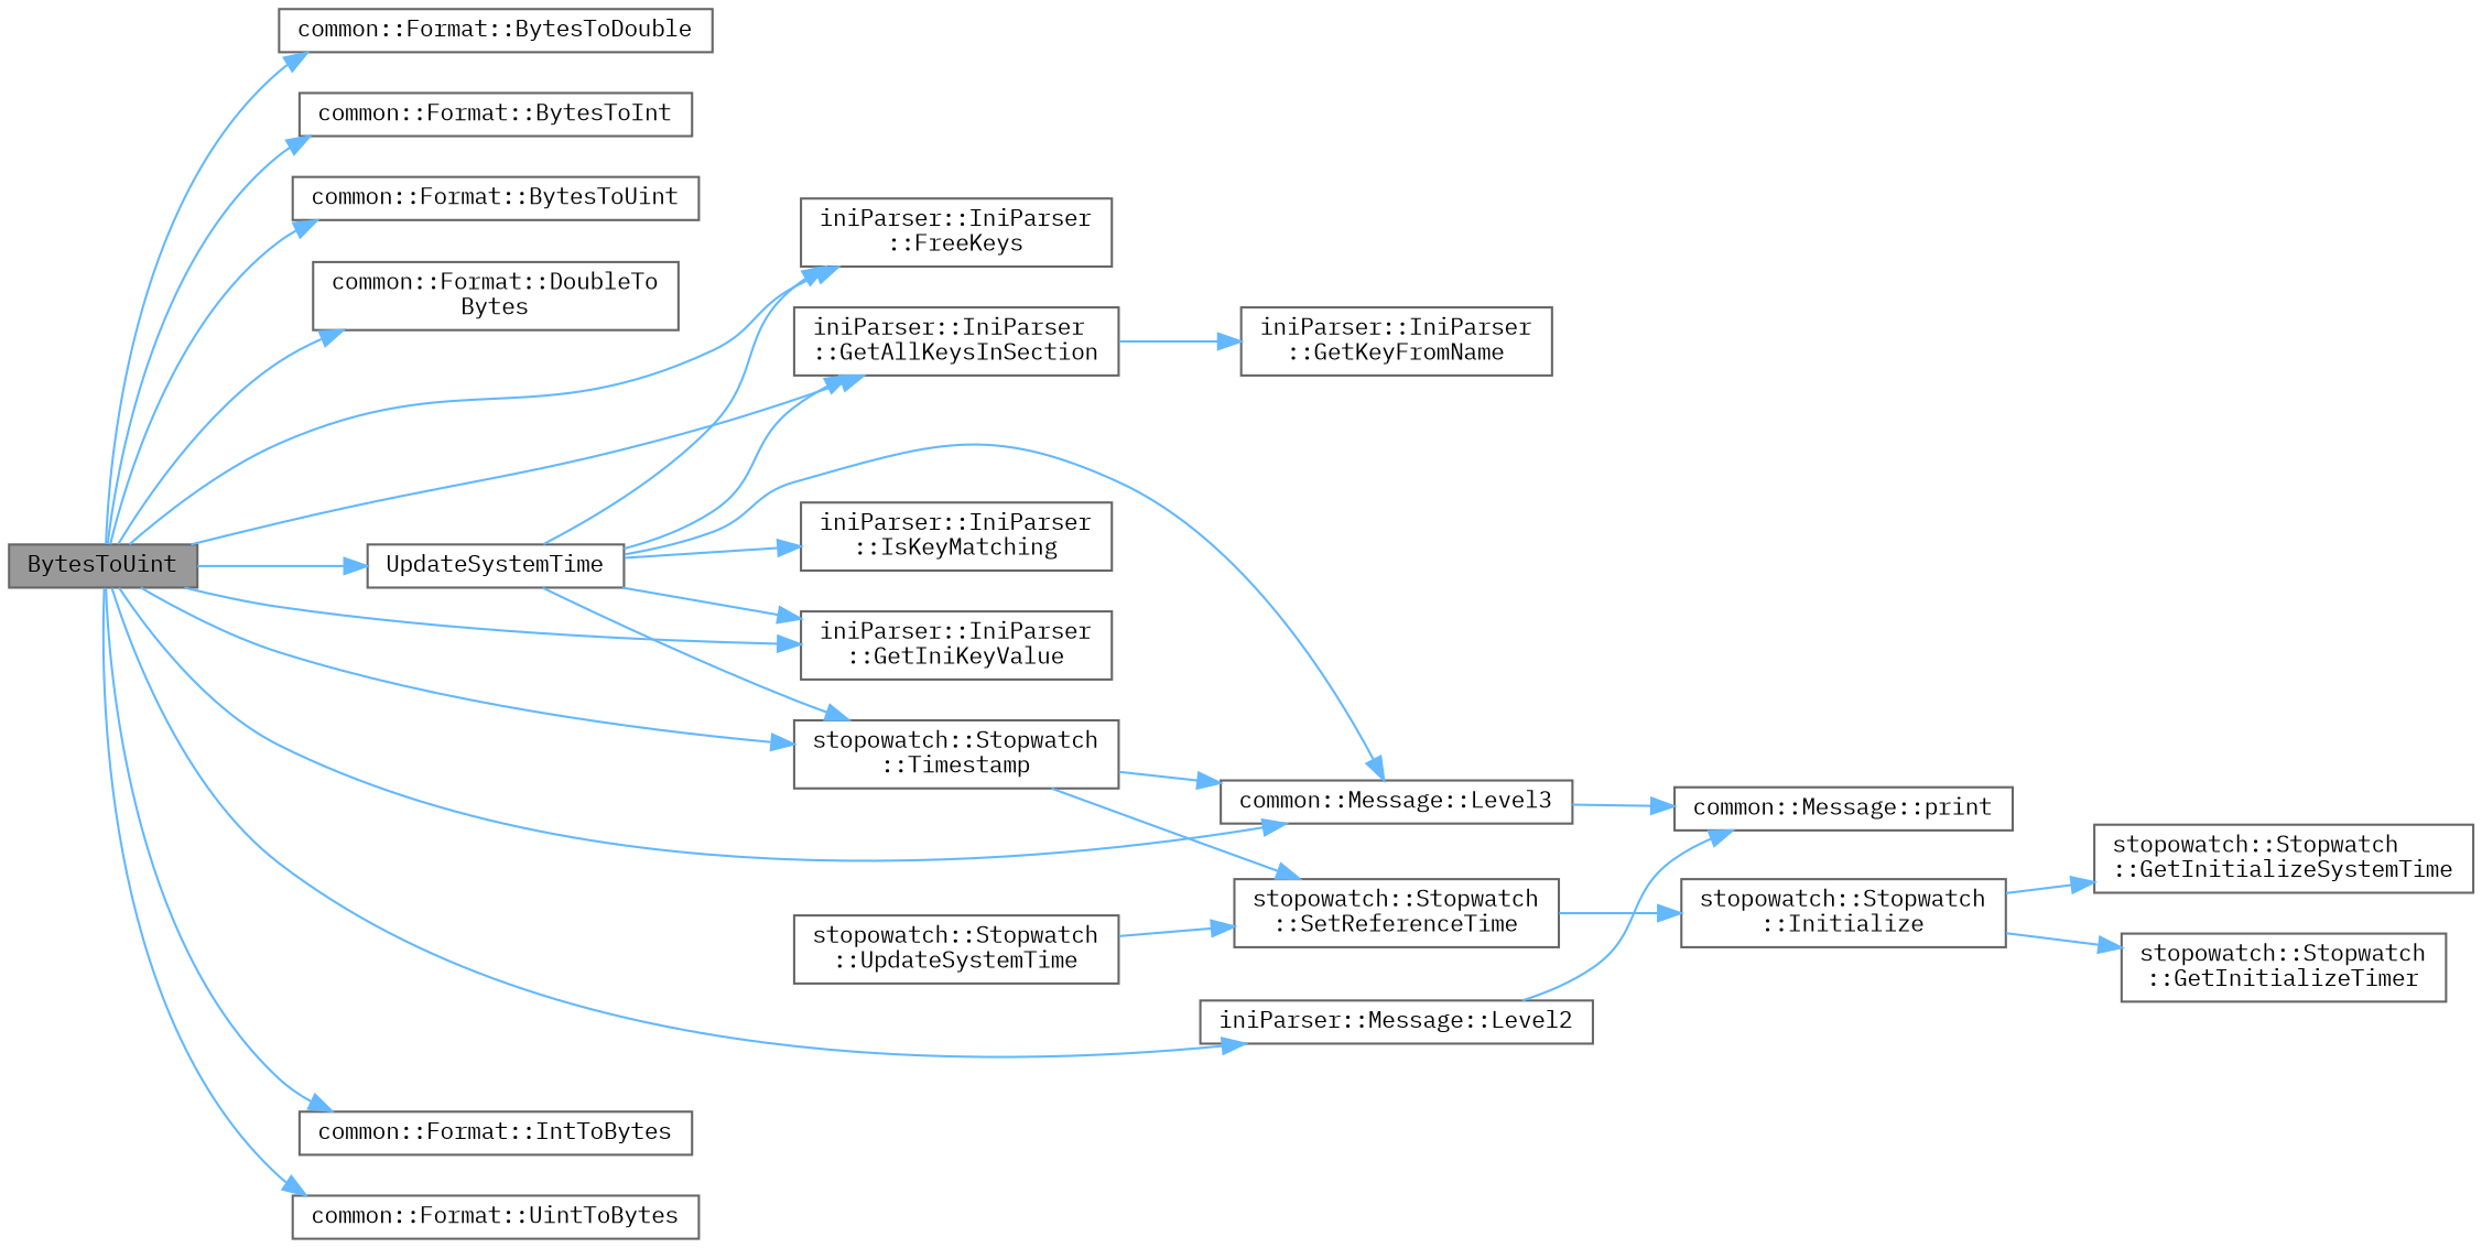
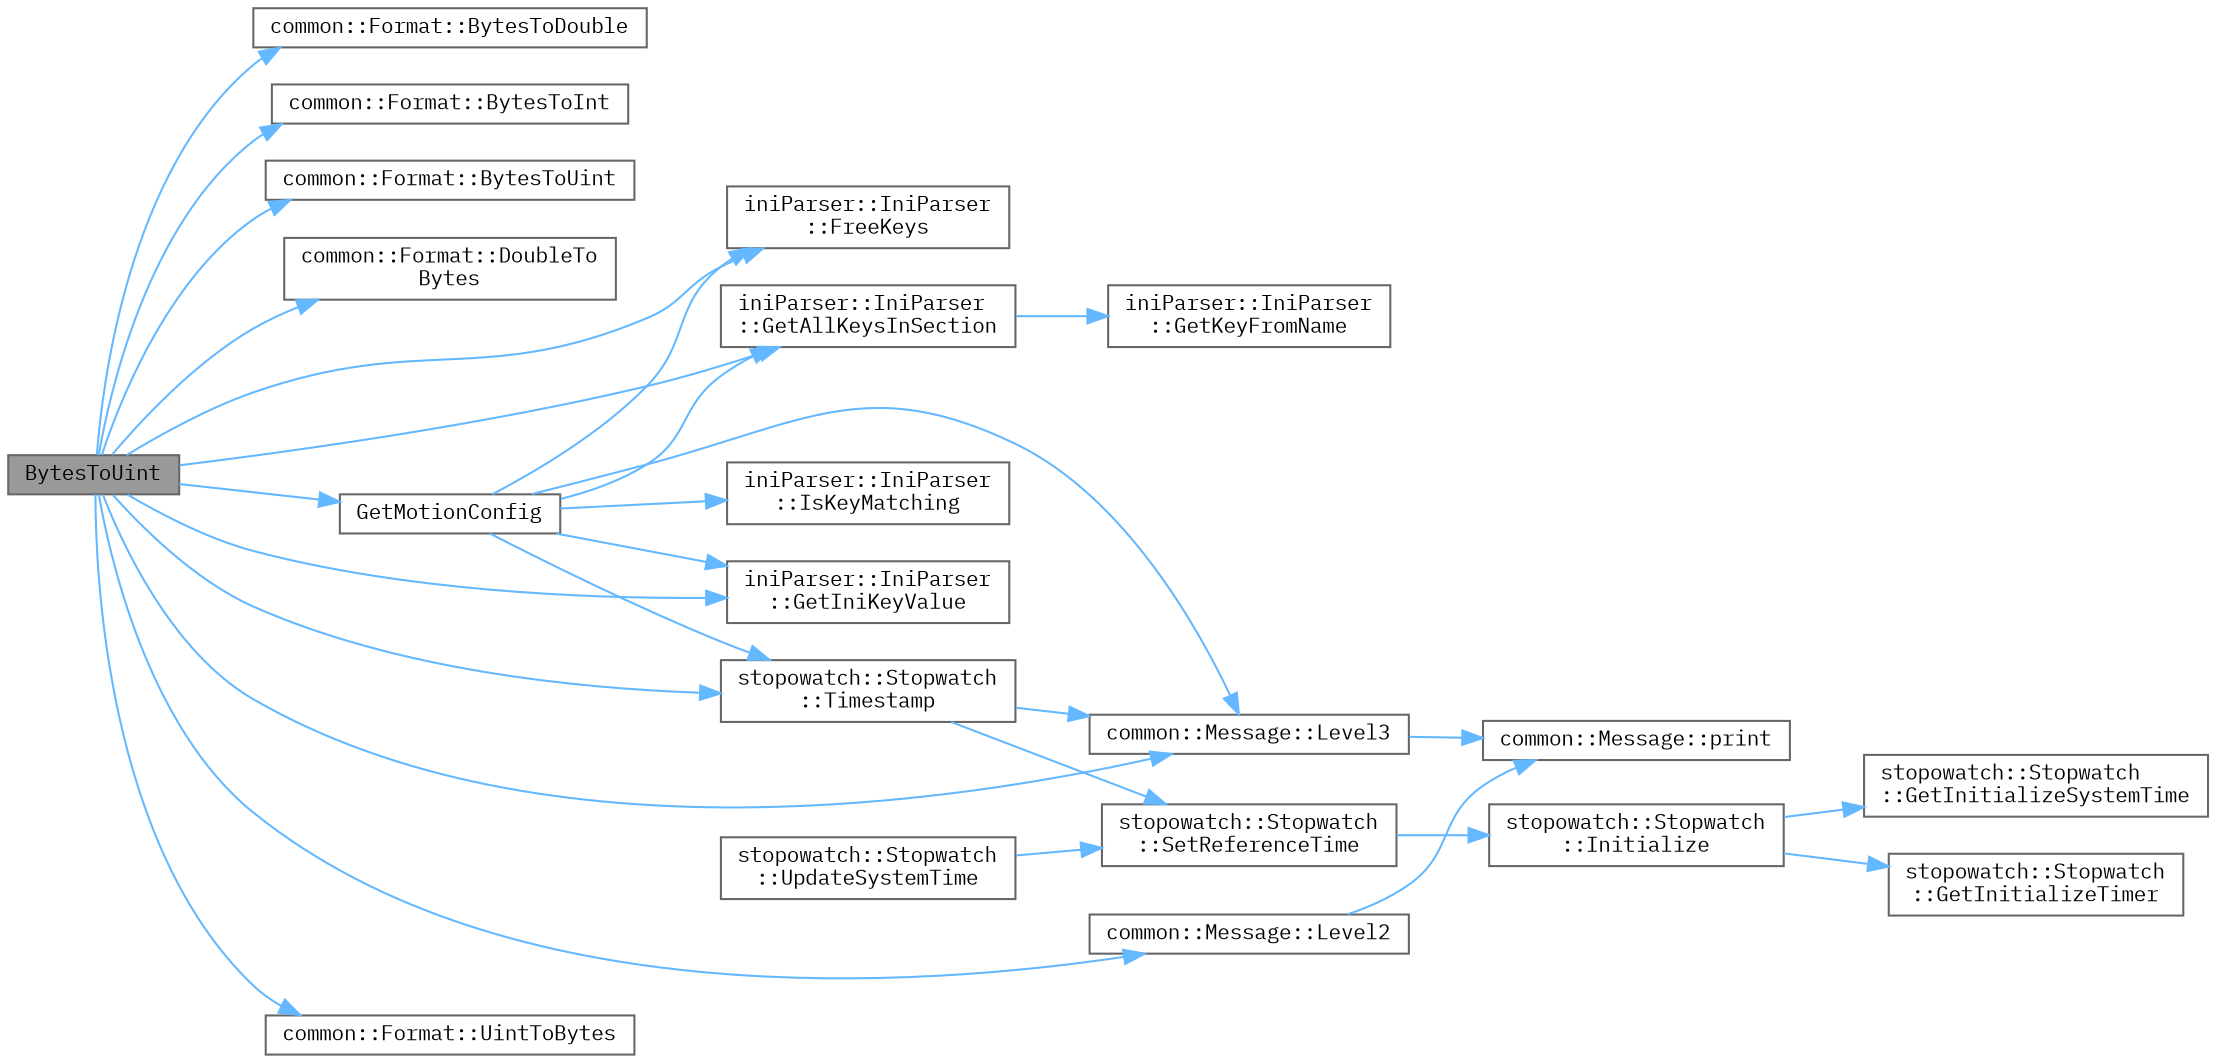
  digraph {
    fontname="IBM Plex Mono"
    rankdir=LR
    node [color=grey40 fillcolor=white fontname="IBM Plex Mono" fontsize=10 shape=box style=filled]
    edge [color=steelblue1 fontname="IBM Plex Mono" fontsize=10 labelfontname=Helvetica labelfontsize=10 style=solid]
    n1 [color=gray40 fillcolor=grey60 fontcolor=black height=0.2 label=BytesToUint width=0.4]
    n2 [height=0.2 label="common::Format::BytesToDouble" width=0.4]
    n3 [height=0.2 label="common::Format::BytesToInt" width=0.4]
    n4 [height=0.2 label="common::Format::BytesToUint" width=0.4]
    n5 [height=0.2 label="common::Format::DoubleTo\lBytes" width=0.4]
    n6 [height=0.2 label="iniParser::IniParser\l::FreeKeys" width=0.4]
    n7 [height=0.2 label="iniParser::IniParser\l::GetAllKeysInSection" width=0.4]
    n8 [height=0.2 label="iniParser::IniParser\l::GetIniKeyValue" width=0.4]
-   n9 [height=0.2 label=UpdateSystemTime width=0.4]
+   n9 [height=0.2 label=GetMotionConfig width=0.4]
    n10 [height=0.2 label="common::Message::Level3" width=0.4]
    n11 [height=0.2 label="stopowatch::Stopwatch\l::Timestamp" width=0.4]
-   n12 [height=0.2 label="common::Format::IntToBytes" width=0.4]
-   n13 [height=0.2 label="iniParser::Message::Level2" width=0.4]
+   n13 [height=0.2 label="common::Message::Level2" width=0.4]
    n14 [height=0.2 label="common::Format::UintToBytes" width=0.4]
    n15 [height=0.2 label="iniParser::IniParser\l::GetKeyFromName" width=0.4]
    n16 [height=0.2 label="iniParser::IniParser\l::IsKeyMatching" width=0.4]
    n17 [height=0.2 label="common::Message::print" width=0.4]
    n18 [height=0.2 label="stopowatch::Stopwatch\l::SetReferenceTime" width=0.4]
    n19 [height=0.2 label="stopowatch::Stopwatch\l::Initialize" width=0.4]
    n20 [height=0.2 label="stopowatch::Stopwatch\l::UpdateSystemTime" width=0.4]
    n21 [height=0.2 label="stopowatch::Stopwatch\l::GetInitializeSystemTime" width=0.4]
    n22 [height=0.2 label="stopowatch::Stopwatch\l::GetInitializeTimer" width=0.4]
    n1 -> n2
    n1 -> n3
    n1 -> n4
    n1 -> n5
    n1 -> n6
    n1 -> n7
    n1 -> n8
    n1 -> n9
    n1 -> n10
    n1 -> n11
-   n1 -> n12
    n1 -> n13
    n1 -> n14
    n7 -> n15
    n9 -> n6
    n9 -> n7
    n9 -> n8
    n9 -> n10
    n9 -> n11
    n9 -> n16
    n10 -> n17
    n11 -> n10
    n11 -> n18
    n13 -> n17
    n18 -> n19
    n19 -> n21
    n19 -> n22
    n20 -> n18
  }
